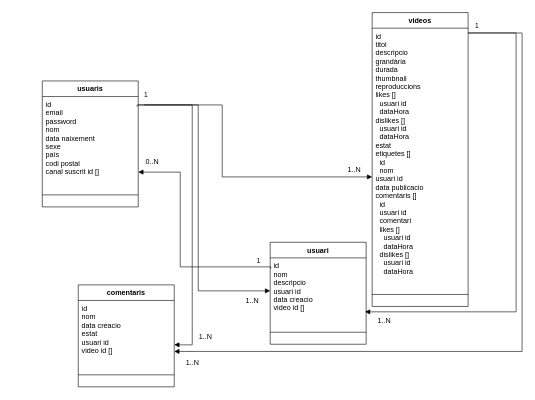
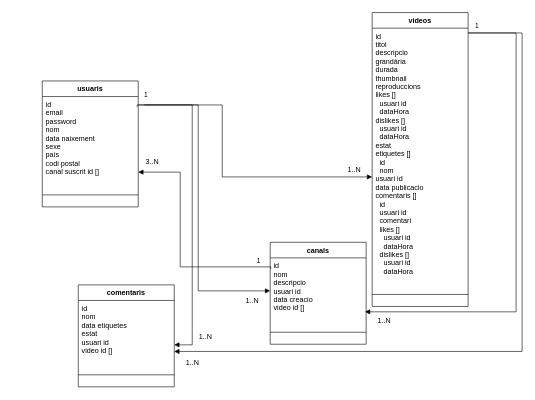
  <mxCell id="0" />
  <mxCell id="1" parent="0" />
  <mxCell id="2" value="videos" style="swimlane;fontStyle=1;align=center;verticalAlign=top;childLayout=stackLayout;horizontal=1;startSize=26;horizontalStack=0;resizeParent=1;resizeParentMax=0;resizeLast=0;collapsible=1;marginBottom=0;" parent="1" vertex="1"><mxGeometry x="620" y="20" width="160" height="490" as="geometry" /></mxCell>
  <mxCell id="3" value="id&#10;titol&#10;descripcio&#10;grandària&#10;durada&#10;thumbnail&#10;reproduccions&#10;likes []&#10;  usuari id&#10;  dataHora&#10;dislikes []&#10;  usuari id&#10;  dataHora&#10;estat&#10;etiquetes []&#10;  id&#10;  nom&#10;usuari id&#10;data publicacio&#10;comentaris []&#10;  id&#10;  usuari id&#10;  comentari&#10;  likes []&#10;    usuari id&#10;    dataHora&#10;  dislikes []&#10;    usuari id&#10;    dataHora&#10;" style="text;strokeColor=none;fillColor=none;align=left;verticalAlign=top;spacingLeft=4;spacingRight=4;overflow=hidden;rotatable=0;points=[[0,0.5],[1,0.5]];portConstraint=eastwest;" parent="2" vertex="1"><mxGeometry y="26" width="160" height="424" as="geometry" /></mxCell>
  <mxCell id="4" value="" style="line;strokeWidth=1;fillColor=none;align=left;verticalAlign=middle;spacingTop=-1;spacingLeft=3;spacingRight=3;rotatable=0;labelPosition=right;points=[];portConstraint=eastwest;" parent="2" vertex="1"><mxGeometry y="450" width="160" height="40" as="geometry" /></mxCell>
  <mxCell id="5" value="1" style="edgeLabel;resizable=0;html=1;align=left;verticalAlign=bottom;" parent="1" connectable="0" vertex="1"><mxGeometry x="20" y="154" as="geometry"><mxPoint x="218" y="11" as="offset" /></mxGeometry></mxCell>
  <mxCell id="6" value="comentaris" style="swimlane;fontStyle=1;align=center;verticalAlign=top;childLayout=stackLayout;horizontal=1;startSize=26;horizontalStack=0;resizeParent=1;resizeParentMax=0;resizeLast=0;collapsible=1;marginBottom=0;" parent="1" vertex="1"><mxGeometry x="130" y="474" width="160" height="170" as="geometry" /></mxCell>
- <mxCell id="7" value="id&#10;nom&#10;data creacio &#10;estat&#10;usuari id&#10;video id []&#10;" style="text;strokeColor=none;fillColor=none;align=left;verticalAlign=top;spacingLeft=4;spacingRight=4;overflow=hidden;rotatable=0;points=[[0,0.5],[1,0.5]];portConstraint=eastwest;" parent="6" vertex="1"><mxGeometry y="26" width="160" height="104" as="geometry" /></mxCell>
+ <mxCell id="7" value="id&#10;nom&#10;data etiquetes &#10;estat&#10;usuari id&#10;video id []&#10;" style="text;strokeColor=none;fillColor=none;align=left;verticalAlign=top;spacingLeft=4;spacingRight=4;overflow=hidden;rotatable=0;points=[[0,0.5],[1,0.5]];portConstraint=eastwest;" parent="6" vertex="1"><mxGeometry y="26" width="160" height="104" as="geometry" /></mxCell>
  <mxCell id="8" value="" style="line;strokeWidth=1;fillColor=none;align=left;verticalAlign=middle;spacingTop=-1;spacingLeft=3;spacingRight=3;rotatable=0;labelPosition=right;points=[];portConstraint=eastwest;" parent="6" vertex="1"><mxGeometry y="130" width="160" height="40" as="geometry" /></mxCell>
  <mxCell id="9" value="usuaris" style="swimlane;fontStyle=1;align=center;verticalAlign=top;childLayout=stackLayout;horizontal=1;startSize=26;horizontalStack=0;resizeParent=1;resizeParentMax=0;resizeLast=0;collapsible=1;marginBottom=0;" parent="1" vertex="1"><mxGeometry x="70" y="134" width="160" height="210" as="geometry" /></mxCell>
  <mxCell id="10" value="id&#10;email&#10;password&#10;nom &#10;data naixement&#10;sexe&#10;país&#10;codi postal&#10;canal suscrit id []" style="text;strokeColor=none;fillColor=none;align=left;verticalAlign=top;spacingLeft=4;spacingRight=4;overflow=hidden;rotatable=0;points=[[0,0.5],[1,0.5]];portConstraint=eastwest;" parent="9" vertex="1"><mxGeometry y="26" width="160" height="144" as="geometry" /></mxCell>
  <mxCell id="11" value="" style="line;strokeWidth=1;fillColor=none;align=left;verticalAlign=middle;spacingTop=-1;spacingLeft=3;spacingRight=3;rotatable=0;labelPosition=right;points=[];portConstraint=eastwest;" parent="9" vertex="1"><mxGeometry y="170" width="160" height="40" as="geometry" /></mxCell>
  <mxCell id="12" value="" style="endArrow=block;endFill=1;html=1;edgeStyle=orthogonalEdgeStyle;align=left;verticalAlign=top;rounded=0;exitX=0.988;exitY=0.118;exitDx=0;exitDy=0;exitPerimeter=0;" parent="1" source="10" edge="1"><mxGeometry x="-1" relative="1" as="geometry"><mxPoint x="330" y="474" as="sourcePoint" /><mxPoint x="620" y="294" as="targetPoint" /><Array as="points"><mxPoint x="228" y="174" /><mxPoint x="370" y="174" /><mxPoint x="370" y="294" /></Array></mxGeometry></mxCell>
- <mxCell id="13" value="usuari" style="swimlane;fontStyle=1;align=center;verticalAlign=top;childLayout=stackLayout;horizontal=1;startSize=26;horizontalStack=0;resizeParent=1;resizeParentMax=0;resizeLast=0;collapsible=1;marginBottom=0;" parent="1" vertex="1"><mxGeometry x="450" y="403" width="160" height="170" as="geometry" /></mxCell>
+ <mxCell id="13" value="canals" style="swimlane;fontStyle=1;align=center;verticalAlign=top;childLayout=stackLayout;horizontal=1;startSize=26;horizontalStack=0;resizeParent=1;resizeParentMax=0;resizeLast=0;collapsible=1;marginBottom=0;" parent="1" vertex="1"><mxGeometry x="450" y="403" width="160" height="170" as="geometry" /></mxCell>
  <mxCell id="14" value="id&#10;nom&#10;descripcio&#10;usuari id&#10;data creacio&#10;video id []" style="text;strokeColor=none;fillColor=none;align=left;verticalAlign=top;spacingLeft=4;spacingRight=4;overflow=hidden;rotatable=0;points=[[0,0.5],[1,0.5]];portConstraint=eastwest;" parent="13" vertex="1"><mxGeometry y="26" width="160" height="104" as="geometry" /></mxCell>
  <mxCell id="15" value="" style="line;strokeWidth=1;fillColor=none;align=left;verticalAlign=middle;spacingTop=-1;spacingLeft=3;spacingRight=3;rotatable=0;labelPosition=right;points=[];portConstraint=eastwest;" parent="13" vertex="1"><mxGeometry y="130" width="160" height="40" as="geometry" /></mxCell>
  <mxCell id="16" value="" style="endArrow=block;endFill=1;html=1;edgeStyle=orthogonalEdgeStyle;align=left;verticalAlign=top;rounded=0;" parent="1" edge="1"><mxGeometry x="-1" relative="1" as="geometry"><mxPoint x="240" y="174" as="sourcePoint" /><mxPoint x="450" y="484" as="targetPoint" /><Array as="points"><mxPoint x="330" y="174" /><mxPoint x="330" y="484" /><mxPoint x="434" y="484" /></Array></mxGeometry></mxCell>
  <mxCell id="17" value="1..N" style="text;html=1;resizable=0;autosize=1;align=center;verticalAlign=middle;points=[];fillColor=none;strokeColor=none;rounded=0;" parent="1" vertex="1"><mxGeometry x="570" y="273" width="40" height="20" as="geometry" /></mxCell>
  <mxCell id="18" value="1..N" style="text;html=1;resizable=0;autosize=1;align=center;verticalAlign=middle;points=[];fillColor=none;strokeColor=none;rounded=0;" parent="1" vertex="1"><mxGeometry x="400" y="490" width="40" height="20" as="geometry" /></mxCell>
  <mxCell id="19" value="1..N" style="text;html=1;resizable=0;autosize=1;align=center;verticalAlign=middle;points=[];fillColor=none;strokeColor=none;rounded=0;" parent="1" vertex="1"><mxGeometry x="322" y="551" width="40" height="20" as="geometry" /></mxCell>
  <mxCell id="20" value="" style="endArrow=block;endFill=1;html=1;edgeStyle=orthogonalEdgeStyle;align=left;verticalAlign=top;rounded=0;" parent="1" edge="1"><mxGeometry x="-1" relative="1" as="geometry"><mxPoint x="230" y="174" as="sourcePoint" /><mxPoint x="290" y="574" as="targetPoint" /><Array as="points"><mxPoint x="320" y="174" /><mxPoint x="320" y="574" /><mxPoint x="290" y="574" /></Array></mxGeometry></mxCell>
  <mxCell id="21" value="" style="endArrow=block;endFill=1;html=1;edgeStyle=orthogonalEdgeStyle;align=left;verticalAlign=top;rounded=0;" parent="1" edge="1"><mxGeometry x="-1" relative="1" as="geometry"><mxPoint x="780" y="54" as="sourcePoint" /><mxPoint x="290" y="585" as="targetPoint" /><Array as="points"><mxPoint x="870" y="54" /><mxPoint x="870" y="585" /></Array></mxGeometry></mxCell>
  <mxCell id="22" value="1..N" style="text;html=1;resizable=0;autosize=1;align=center;verticalAlign=middle;points=[];fillColor=none;strokeColor=none;rounded=0;" parent="1" vertex="1"><mxGeometry x="300" y="594" width="40" height="20" as="geometry" /></mxCell>
  <mxCell id="23" value="1" style="edgeLabel;resizable=0;html=1;align=left;verticalAlign=bottom;" parent="1" connectable="0" vertex="1"><mxGeometry x="572" y="40" as="geometry"><mxPoint x="218" y="11" as="offset" /></mxGeometry></mxCell>
  <mxCell id="24" value="" style="endArrow=block;endFill=1;html=1;edgeStyle=orthogonalEdgeStyle;align=left;verticalAlign=top;rounded=0;entryX=0.988;entryY=0.865;entryDx=0;entryDy=0;entryPerimeter=0;" parent="1" target="14" edge="1"><mxGeometry x="-1" relative="1" as="geometry"><mxPoint x="780" y="54" as="sourcePoint" /><mxPoint x="830" y="364" as="targetPoint" /><Array as="points"><mxPoint x="860" y="54" /><mxPoint x="860" y="519" /></Array></mxGeometry></mxCell>
  <mxCell id="25" value="1..N" style="text;html=1;resizable=0;autosize=1;align=center;verticalAlign=middle;points=[];fillColor=none;strokeColor=none;rounded=0;" parent="1" vertex="1"><mxGeometry x="620" y="524" width="40" height="20" as="geometry" /></mxCell>
  <mxCell id="26" value="" style="endArrow=block;endFill=1;html=1;edgeStyle=orthogonalEdgeStyle;align=left;verticalAlign=top;rounded=0;exitX=0.006;exitY=0.173;exitDx=0;exitDy=0;exitPerimeter=0;" parent="1" source="14" edge="1"><mxGeometry x="-1" relative="1" as="geometry"><mxPoint x="350" y="444" as="sourcePoint" /><mxPoint x="230" y="286" as="targetPoint" /><Array as="points"><mxPoint x="451" y="444" /><mxPoint x="300" y="444" /><mxPoint x="300" y="286" /></Array></mxGeometry></mxCell>
- <mxCell id="27" value="0..N" style="text;html=1;resizable=0;autosize=1;align=center;verticalAlign=middle;points=[];fillColor=none;strokeColor=none;rounded=0;" parent="1" vertex="1"><mxGeometry x="233" y="259" width="40" height="20" as="geometry" /></mxCell>
+ <mxCell id="27" value="3..N" style="text;html=1;resizable=0;autosize=1;align=center;verticalAlign=middle;points=[];fillColor=none;strokeColor=none;rounded=0;" parent="1" vertex="1"><mxGeometry x="233" y="259" width="40" height="20" as="geometry" /></mxCell>
  <mxCell id="28" value="1" style="edgeLabel;resizable=0;html=1;align=left;verticalAlign=bottom;" parent="1" connectable="0" vertex="1"><mxGeometry x="208" y="431" as="geometry"><mxPoint x="218" y="11" as="offset" /></mxGeometry></mxCell>
